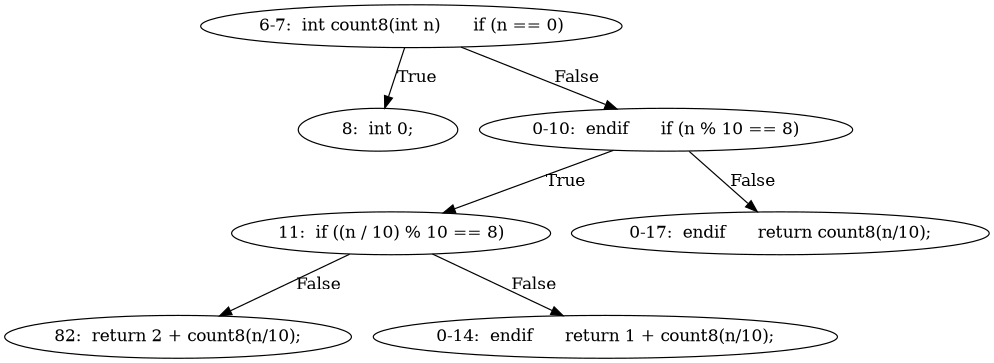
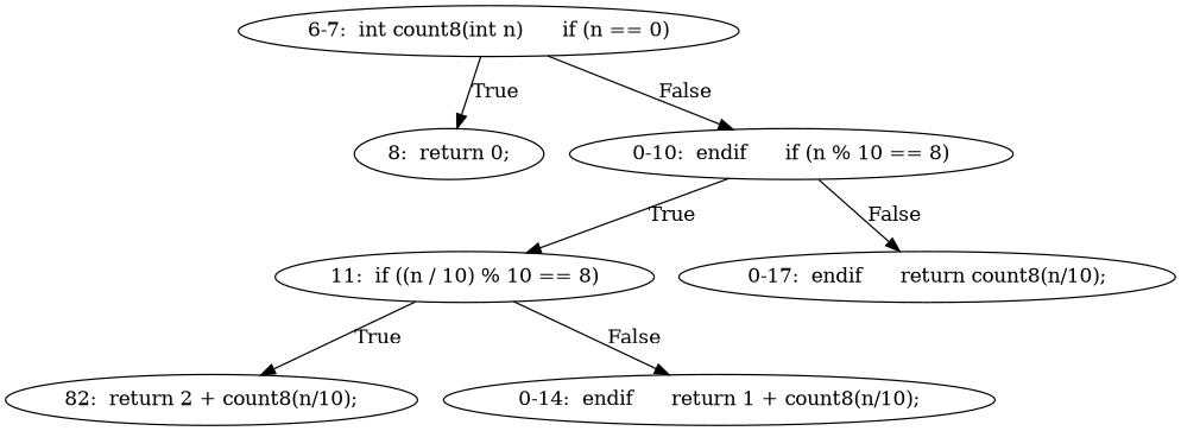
  digraph {
    n1 [label="6-7:  int count8(int n)	if (n == 0)"]
-   n2 [label="8:  int 0;"]
+   n2 [label="8:  return 0;"]
    n3 [label="0-10:  endif	if (n % 10 == 8)"]
    n4 [label="11:  if ((n / 10) % 10 == 8)"]
    n5 [label="0-17:  endif	return count8(n/10);"]
    n6 [label="82:  return 2 + count8(n/10);"]
    n7 [label="0-14:  endif	return 1 + count8(n/10);"]
    n1 -> n2 [label=True]
    n1 -> n3 [label=False]
    n3 -> n4 [label=True]
    n3 -> n5 [label=False]
-   n4 -> n6 [label=False]
+   n4 -> n6 [label=True]
    n4 -> n7 [label=False]
  }
